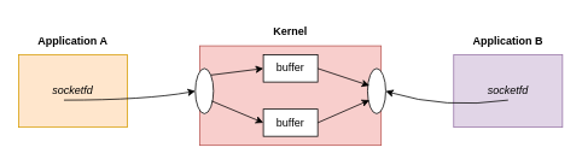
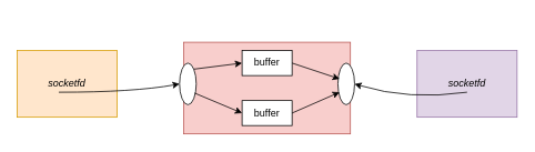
  <mxCell id="0" />
  <mxCell id="1" parent="0" />
  <mxCell id="2" value="&lt;i&gt;socketfd&lt;/i&gt;" style="rounded=0;whiteSpace=wrap;html=1;fillColor=#ffe6cc;strokeColor=#d79b00;" vertex="1" parent="1"><mxGeometry x="20" y="60" width="120" height="80" as="geometry" /></mxCell>
- <mxCell id="3" value="&lt;b&gt;Application A&lt;/b&gt;" style="text;html=1;align=center;verticalAlign=middle;whiteSpace=wrap;rounded=0;" vertex="1" parent="1"><mxGeometry x="40" y="30" width="80" height="30" as="geometry" /></mxCell>
  <mxCell id="4" value="" style="rounded=0;whiteSpace=wrap;html=1;fillColor=#f8cecc;strokeColor=#b85450;" vertex="1" parent="1"><mxGeometry x="220" y="50" width="200" height="110" as="geometry" /></mxCell>
- <mxCell id="5" value="&lt;b&gt;Kernel&lt;/b&gt;" style="text;html=1;align=center;verticalAlign=middle;whiteSpace=wrap;rounded=0;" vertex="1" parent="1"><mxGeometry x="290" y="20" width="60" height="30" as="geometry" /></mxCell>
  <mxCell id="6" value="buffer" style="rounded=0;whiteSpace=wrap;html=1;" vertex="1" parent="1"><mxGeometry x="290" y="60" width="60" height="30" as="geometry" /></mxCell>
  <mxCell id="7" value="buffer" style="rounded=0;whiteSpace=wrap;html=1;" vertex="1" parent="1"><mxGeometry x="290" y="120" width="60" height="30" as="geometry" /></mxCell>
  <mxCell id="8" value="" style="ellipse;whiteSpace=wrap;html=1;rotation=-90;" vertex="1" parent="1"><mxGeometry x="200" y="90" width="50" height="20" as="geometry" /></mxCell>
  <mxCell id="9" value="" style="ellipse;whiteSpace=wrap;html=1;rotation=-90;" vertex="1" parent="1"><mxGeometry x="390" y="90" width="50" height="20" as="geometry" /></mxCell>
  <mxCell id="10" value="" style="endArrow=classic;html=1;rounded=0;exitX=1;exitY=1;exitDx=0;exitDy=0;entryX=0;entryY=0.5;entryDx=0;entryDy=0;" edge="1" parent="1" source="8" target="6"><mxGeometry width="50" height="50" relative="1" as="geometry"><mxPoint x="340" y="260" as="sourcePoint" /><mxPoint x="390" y="210" as="targetPoint" /></mxGeometry></mxCell>
  <mxCell id="11" value="" style="endArrow=classic;html=1;rounded=0;exitX=0.28;exitY=0.9;exitDx=0;exitDy=0;entryX=0;entryY=0.5;entryDx=0;entryDy=0;exitPerimeter=0;" edge="1" parent="1" source="8" target="7"><mxGeometry width="50" height="50" relative="1" as="geometry"><mxPoint x="310" y="187" as="sourcePoint" /><mxPoint x="368" y="180" as="targetPoint" /></mxGeometry></mxCell>
  <mxCell id="12" value="" style="endArrow=classic;html=1;rounded=0;exitX=1;exitY=0.5;exitDx=0;exitDy=0;entryX=0.3;entryY=0.1;entryDx=0;entryDy=0;entryPerimeter=0;" edge="1" parent="1" source="7" target="9"><mxGeometry width="50" height="50" relative="1" as="geometry"><mxPoint x="340" y="267" as="sourcePoint" /><mxPoint x="398" y="260" as="targetPoint" /></mxGeometry></mxCell>
  <mxCell id="13" value="" style="endArrow=classic;html=1;rounded=0;exitX=1;exitY=0.5;exitDx=0;exitDy=0;entryX=0.62;entryY=0.1;entryDx=0;entryDy=0;entryPerimeter=0;" edge="1" parent="1" source="6" target="9"><mxGeometry width="50" height="50" relative="1" as="geometry"><mxPoint x="510" y="227" as="sourcePoint" /><mxPoint x="568" y="220" as="targetPoint" /></mxGeometry></mxCell>
  <mxCell id="14" value="&lt;i&gt;socketfd&lt;/i&gt;" style="rounded=0;whiteSpace=wrap;html=1;fillColor=#e1d5e7;strokeColor=#9673a6;" vertex="1" parent="1"><mxGeometry x="500" y="60" width="120" height="80" as="geometry" /></mxCell>
- <mxCell id="15" value="&lt;b&gt;Application B&lt;/b&gt;" style="text;html=1;align=center;verticalAlign=middle;whiteSpace=wrap;rounded=0;" vertex="1" parent="1"><mxGeometry x="520" y="30" width="80" height="30" as="geometry" /></mxCell>
  <mxCell id="16" value="" style="endArrow=classic;html=1;rounded=0;exitX=0.417;exitY=0.625;exitDx=0;exitDy=0;exitPerimeter=0;entryX=0.5;entryY=0;entryDx=0;entryDy=0;curved=1;" edge="1" parent="1" source="2" target="8"><mxGeometry width="50" height="50" relative="1" as="geometry"><mxPoint x="340" y="260" as="sourcePoint" /><mxPoint x="390" y="210" as="targetPoint" /><Array as="points"><mxPoint x="160" y="110" /></Array></mxGeometry></mxCell>
  <mxCell id="17" value="" style="endArrow=classic;html=1;rounded=0;entryX=0.5;entryY=1;entryDx=0;entryDy=0;exitX=0.5;exitY=0.625;exitDx=0;exitDy=0;exitPerimeter=0;curved=1;" edge="1" parent="1" source="14" target="9"><mxGeometry width="50" height="50" relative="1" as="geometry"><mxPoint x="340" y="260" as="sourcePoint" /><mxPoint x="390" y="210" as="targetPoint" /><Array as="points"><mxPoint x="490" y="120" /></Array></mxGeometry></mxCell>
